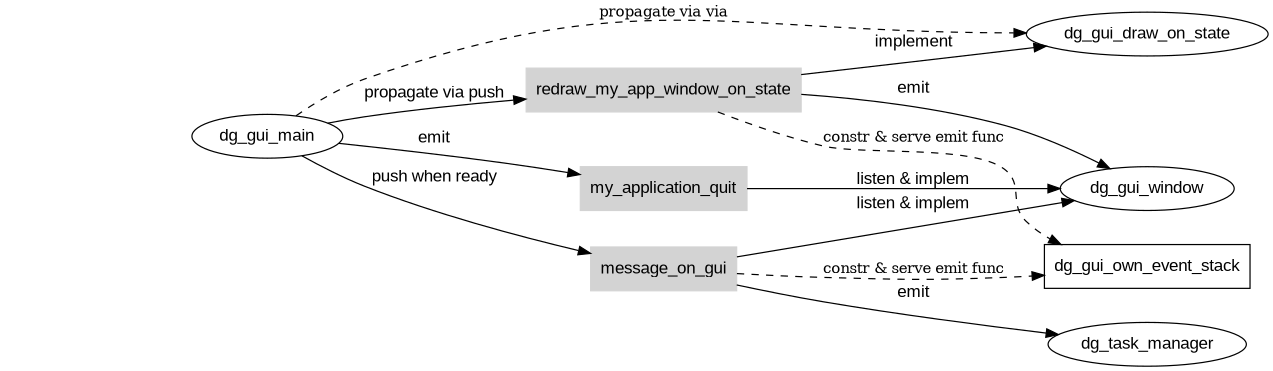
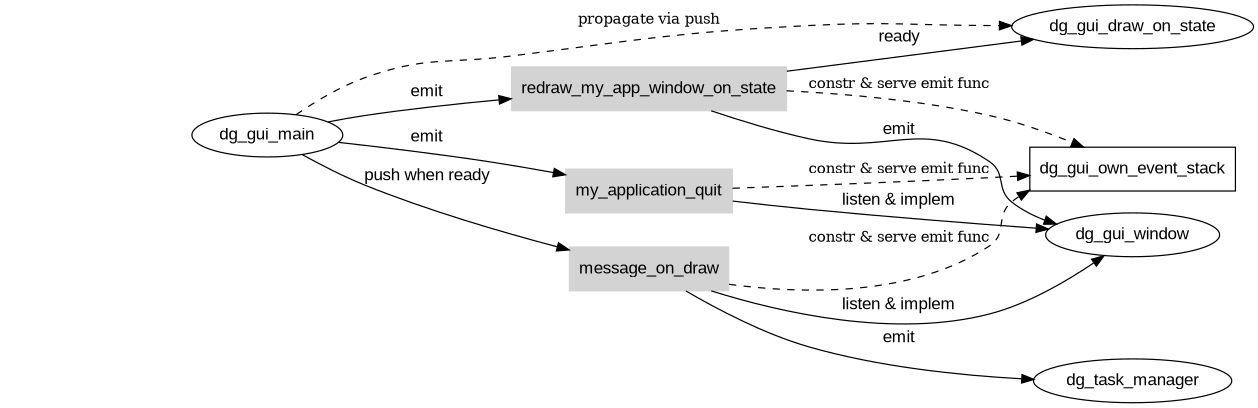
  digraph {
    fontname=Arial
    rankdir=LR
    node [fontname=Arial shape=ellipse]
    dg_gui_main
    dg_gui_draw_on_state
    my_application_quit [color=lightgrey shape=box style=filled]
    redraw_my_app_window_on_state [color=lightgrey shape=box style=filled]
-   message_on_gui [color=lightgrey shape=box style=filled]
+   message_on_gui [color=lightgrey shape=box style=filled label=message_on_draw]
    dg_gui_window
    dg_gui_own_event_stack [shape=box]
    dg_task_manager
    "start node" [style=invisible fontname="" shape=""]
-   dg_gui_main -> dg_gui_draw_on_state [fontsize=12 label="propagate via via" style=dashed]
+   dg_gui_main -> dg_gui_draw_on_state [fontsize=12 label="propagate via push" style=dashed]
    dg_gui_main -> my_application_quit [fontname=Arial label=emit]
-   dg_gui_main -> redraw_my_app_window_on_state [fontname=Arial label="propagate via push"]
+   dg_gui_main -> redraw_my_app_window_on_state [fontname=Arial label=emit]
    dg_gui_main -> message_on_gui [fontname=Arial label="push when ready"]
    my_application_quit -> dg_gui_window [fontname=Arial label="listen & implem"]
-   redraw_my_app_window_on_state -> dg_gui_draw_on_state [fontname=Arial label=implement]
+   my_application_quit -> dg_gui_own_event_stack [fontsize=12 label="constr & serve emit func" style=dashed]
+   redraw_my_app_window_on_state -> dg_gui_draw_on_state [fontname=Arial label=ready]
    redraw_my_app_window_on_state -> dg_gui_window [fontname=Arial label=emit]
    redraw_my_app_window_on_state -> dg_gui_own_event_stack [fontsize=12 label="constr & serve emit func" style=dashed]
    message_on_gui -> dg_gui_window [fontname=Arial label="listen & implem"]
    message_on_gui -> dg_gui_own_event_stack [fontsize=12 label="constr & serve emit func" style=dashed]
    message_on_gui -> dg_task_manager [fontname=Arial label=emit]
    "start node" -> dg_gui_main [arrowhead=none style=invisible]
    "start node" -> my_application_quit [arrowhead=none style=invisible]
    "start node" -> redraw_my_app_window_on_state [arrowhead=none style=invisible]
    "start node" -> message_on_gui [arrowhead=none style=invisible]
    "start node" -> dg_task_manager [arrowhead=none style=invisible]
  }
